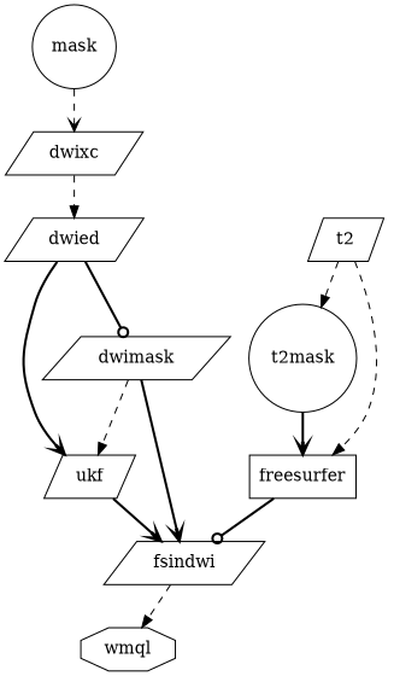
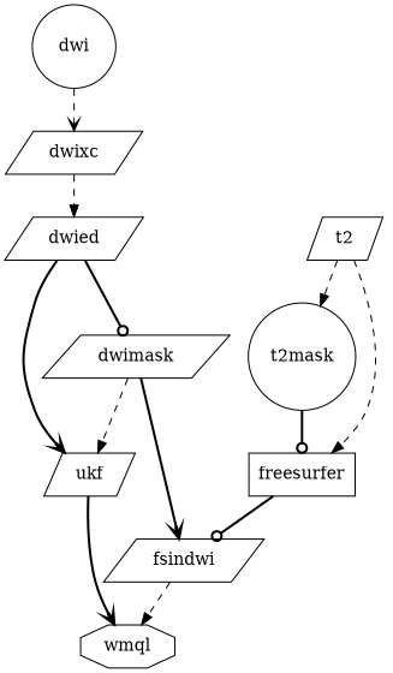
  digraph {
    node [shape=parallelogram]
    edge [arrowhead=normal style=dashed]
-   dwi [shape=circle label=mask]
+   dwi [shape=circle]
    dwixc
    dwied
    dwimask
    ukf
    fsindwi
    wmql [shape=octagon]
    n8 [label=t2]
    n9 [label=t2mask shape=circle]
    freesurfer [shape=box]
    dwi -> dwixc [arrowhead=vee]
    dwixc -> dwied
    dwied -> dwimask [arrowhead=odot style=bold]
    dwied -> ukf [arrowhead=vee style=bold]
    dwimask -> ukf
    dwimask -> fsindwi [arrowhead=vee style=bold]
-   ukf -> fsindwi [arrowhead=vee style=bold]
+   ukf -> wmql [arrowhead=vee style=bold]
    fsindwi -> wmql
    n8 -> n9
    n8 -> freesurfer
-   n9 -> freesurfer [arrowhead=vee style=bold]
+   n9 -> freesurfer [arrowhead=odot style=bold]
    freesurfer -> fsindwi [arrowhead=odot style=bold]
  }
